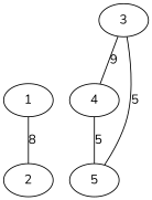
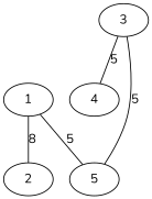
  graph {
    fontname=Nunito
    node [fontname=Nunito]
    edge [fontname=Nunito weight=5]
    1
    2
    3
    4
    5
    1 -- 2 [label=8]
-   3 -- 4 [label=9]
+   3 -- 4 [label=5]
    3 -- 5 [label=5]
-   4 -- 5 [label=5]
+   1 -- 5 [label=5]
  }
